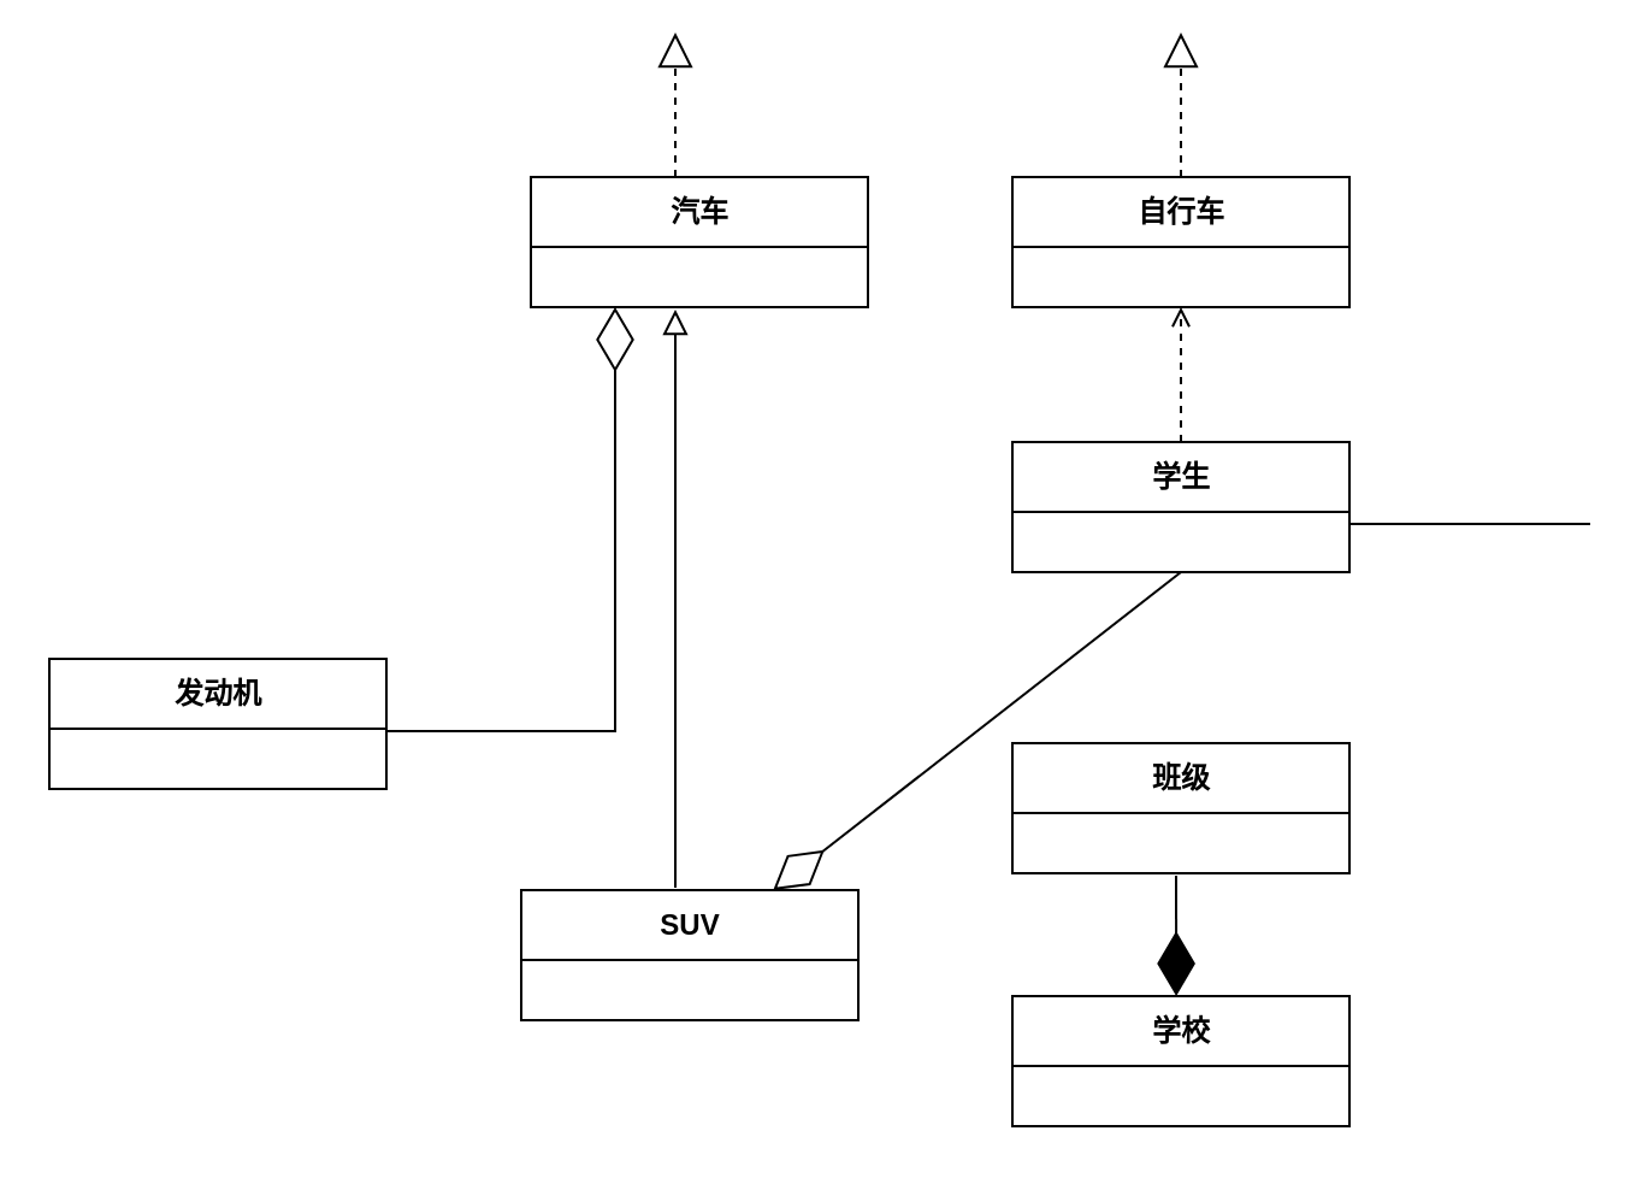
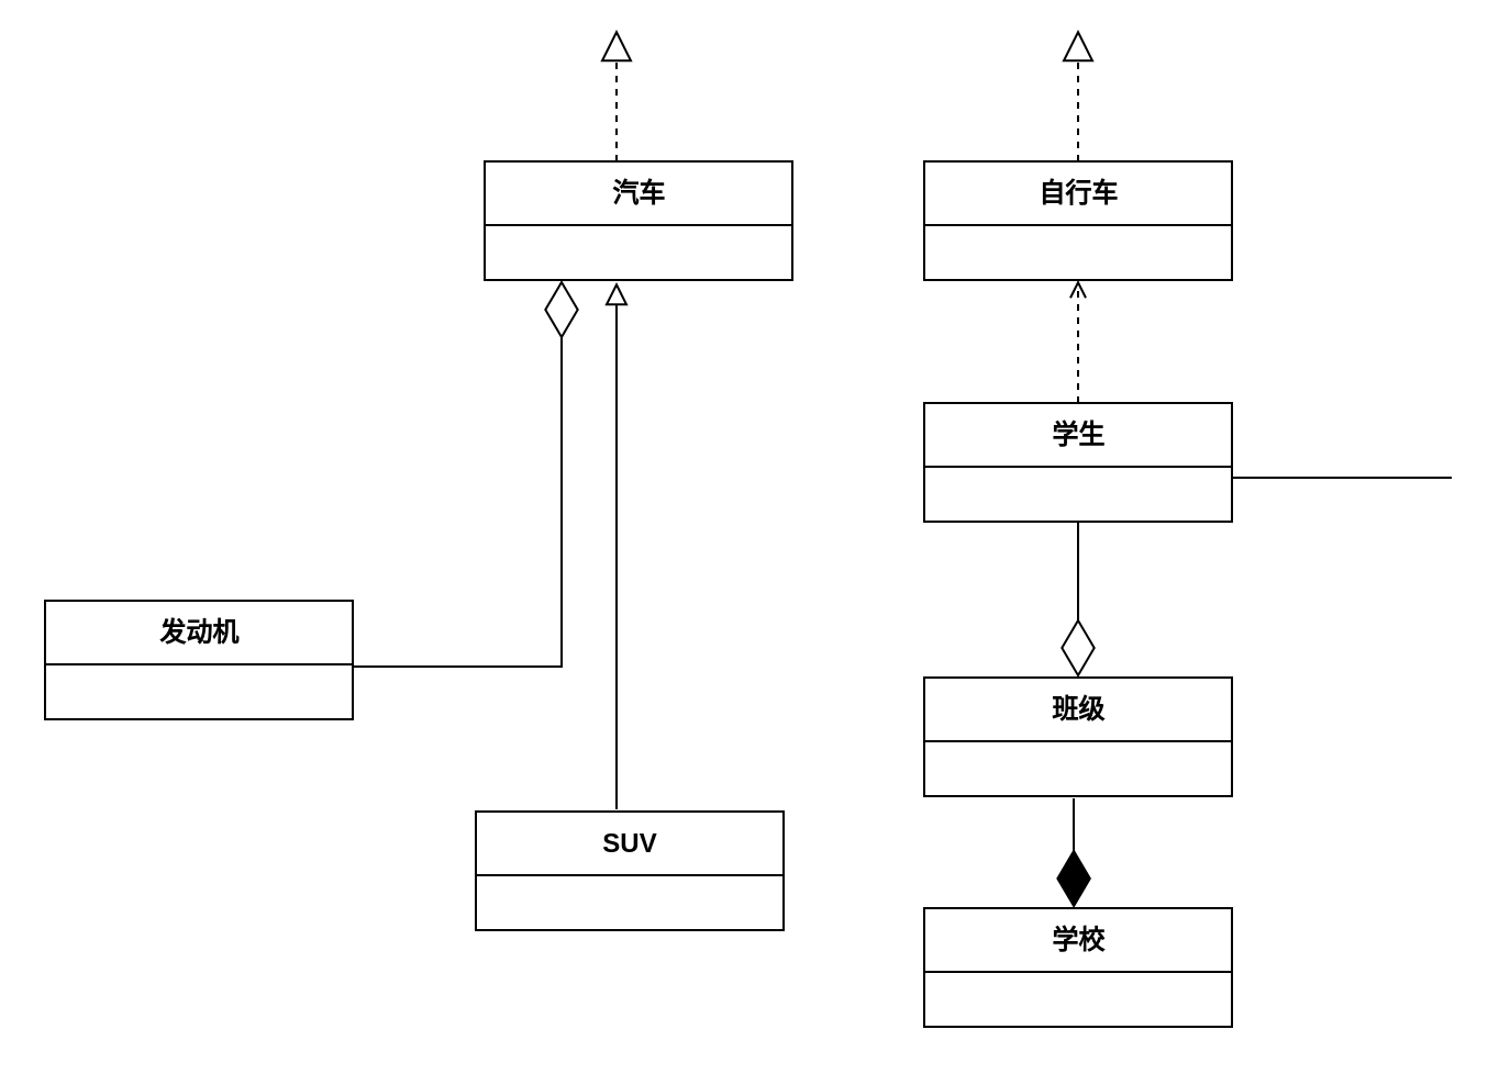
  <mxCell id="0" />
  <mxCell id="1" parent="0" />
  <mxCell id="2" value="汽车" style="swimlane;fontStyle=1;align=center;verticalAlign=middle;childLayout=stackLayout;horizontal=1;startSize=29;horizontalStack=0;resizeParent=1;resizeParentMax=0;resizeLast=0;collapsible=0;marginBottom=0;html=1;" parent="1" vertex="1"><mxGeometry x="220" y="20" width="140" height="54" as="geometry" /></mxCell>
  <mxCell id="3" value="" style="endArrow=block;dashed=1;endFill=0;endSize=12;html=1;rounded=0;" parent="2" edge="1"><mxGeometry width="160" relative="1" as="geometry"><mxPoint x="60" as="sourcePoint" /><mxPoint x="60" y="-60" as="targetPoint" /></mxGeometry></mxCell>
  <mxCell id="4" value="自行车" style="swimlane;fontStyle=1;align=center;verticalAlign=middle;childLayout=stackLayout;horizontal=1;startSize=29;horizontalStack=0;resizeParent=1;resizeParentMax=0;resizeLast=0;collapsible=0;marginBottom=0;html=1;" parent="1" vertex="1"><mxGeometry x="420" y="20" width="140" height="54" as="geometry" /></mxCell>
  <mxCell id="5" value="" style="endArrow=block;dashed=1;endFill=0;endSize=12;html=1;rounded=0;" parent="4" edge="1"><mxGeometry width="160" relative="1" as="geometry"><mxPoint x="70" as="sourcePoint" /><mxPoint x="70" y="-60" as="targetPoint" /></mxGeometry></mxCell>
  <mxCell id="6" value="学生" style="swimlane;fontStyle=1;align=center;verticalAlign=middle;childLayout=stackLayout;horizontal=1;startSize=29;horizontalStack=0;resizeParent=1;resizeParentMax=0;resizeLast=0;collapsible=0;marginBottom=0;html=1;" parent="1" vertex="1"><mxGeometry x="420" y="130" width="140" height="54" as="geometry" /></mxCell>
  <mxCell id="7" value="" style="html=1;verticalAlign=bottom;labelBackgroundColor=none;endArrow=open;endFill=0;dashed=1;rounded=0;entryX=0.5;entryY=1;entryDx=0;entryDy=0;" parent="6" target="4" edge="1"><mxGeometry width="160" relative="1" as="geometry"><mxPoint x="70" as="sourcePoint" /><mxPoint x="230" as="targetPoint" /></mxGeometry></mxCell>
  <mxCell id="8" value="" style="line;strokeWidth=1;fillColor=none;align=left;verticalAlign=middle;spacingTop=-1;spacingLeft=3;spacingRight=3;rotatable=0;labelPosition=right;points=[];portConstraint=eastwest;strokeColor=inherit;" parent="1" vertex="1"><mxGeometry x="560" y="160" width="100" height="8" as="geometry" /></mxCell>
  <mxCell id="9" value="班级" style="swimlane;fontStyle=1;align=center;verticalAlign=middle;childLayout=stackLayout;horizontal=1;startSize=29;horizontalStack=0;resizeParent=1;resizeParentMax=0;resizeLast=0;collapsible=0;marginBottom=0;html=1;" parent="1" vertex="1"><mxGeometry x="420" y="255" width="140" height="54" as="geometry" /></mxCell>
  <mxCell id="10" value="发动机" style="swimlane;fontStyle=1;align=center;verticalAlign=middle;childLayout=stackLayout;horizontal=1;startSize=29;horizontalStack=0;resizeParent=1;resizeParentMax=0;resizeLast=0;collapsible=0;marginBottom=0;html=1;" parent="1" vertex="1"><mxGeometry x="20" y="220" width="140" height="54" as="geometry" /></mxCell>
  <mxCell id="11" value="SUV" style="swimlane;fontStyle=1;align=center;verticalAlign=middle;childLayout=stackLayout;horizontal=1;startSize=29;horizontalStack=0;resizeParent=1;resizeParentMax=0;resizeLast=0;collapsible=0;marginBottom=0;html=1;" parent="1" vertex="1"><mxGeometry x="216" y="316" width="140" height="54" as="geometry" /></mxCell>
  <mxCell id="12" value="" style="endArrow=block;html=1;rounded=0;align=center;verticalAlign=bottom;endFill=0;labelBackgroundColor=none;endSize=8;" parent="1" edge="1"><mxGeometry relative="1" as="geometry"><mxPoint x="280" y="315" as="sourcePoint" /><mxPoint x="280" y="75" as="targetPoint" /></mxGeometry></mxCell>
  <mxCell id="13" value="" style="resizable=0;html=1;align=center;verticalAlign=top;labelBackgroundColor=none;" parent="12" connectable="0" vertex="1"><mxGeometry relative="1" as="geometry" /></mxCell>
  <mxCell id="14" value="" style="endArrow=diamondThin;endFill=0;endSize=24;html=1;rounded=0;entryX=0.25;entryY=1;entryDx=0;entryDy=0;" parent="1" target="2" edge="1"><mxGeometry width="160" relative="1" as="geometry"><mxPoint x="160" y="250" as="sourcePoint" /><mxPoint x="320" y="250" as="targetPoint" /><Array as="points"><mxPoint x="255" y="250" /></Array></mxGeometry></mxCell>
- <mxCell id="15" value="" style="endArrow=diamondThin;endFill=0;endSize=24;html=1;rounded=0;exitX=0.5;exitY=1;exitDx=0;exitDy=0;" parent="1" source="6" target="11" edge="1"><mxGeometry width="160" relative="1" as="geometry"><mxPoint x="480" y="210" as="sourcePoint" /><mxPoint x="640" y="210" as="targetPoint" /></mxGeometry></mxCell>
+ <mxCell id="15" value="" style="endArrow=diamondThin;endFill=0;endSize=24;html=1;rounded=0;exitX=0.5;exitY=1;exitDx=0;exitDy=0;entryX=0.5;entryY=0;entryDx=0;entryDy=0;" parent="1" source="6" target="9" edge="1"><mxGeometry width="160" relative="1" as="geometry"><mxPoint x="480" y="210" as="sourcePoint" /><mxPoint x="640" y="210" as="targetPoint" /></mxGeometry></mxCell>
  <mxCell id="16" value="学校" style="swimlane;fontStyle=1;align=center;verticalAlign=middle;childLayout=stackLayout;horizontal=1;startSize=29;horizontalStack=0;resizeParent=1;resizeParentMax=0;resizeLast=0;collapsible=0;marginBottom=0;html=1;" parent="1" vertex="1"><mxGeometry x="420" y="360" width="140" height="54" as="geometry" /></mxCell>
  <mxCell id="17" value="" style="endArrow=diamondThin;endFill=1;endSize=24;html=1;rounded=0;entryX=0.429;entryY=0;entryDx=0;entryDy=0;entryPerimeter=0;" parent="1" edge="1"><mxGeometry width="160" relative="1" as="geometry"><mxPoint x="488" y="310" as="sourcePoint" /><mxPoint x="488.06" y="360" as="targetPoint" /></mxGeometry></mxCell>
